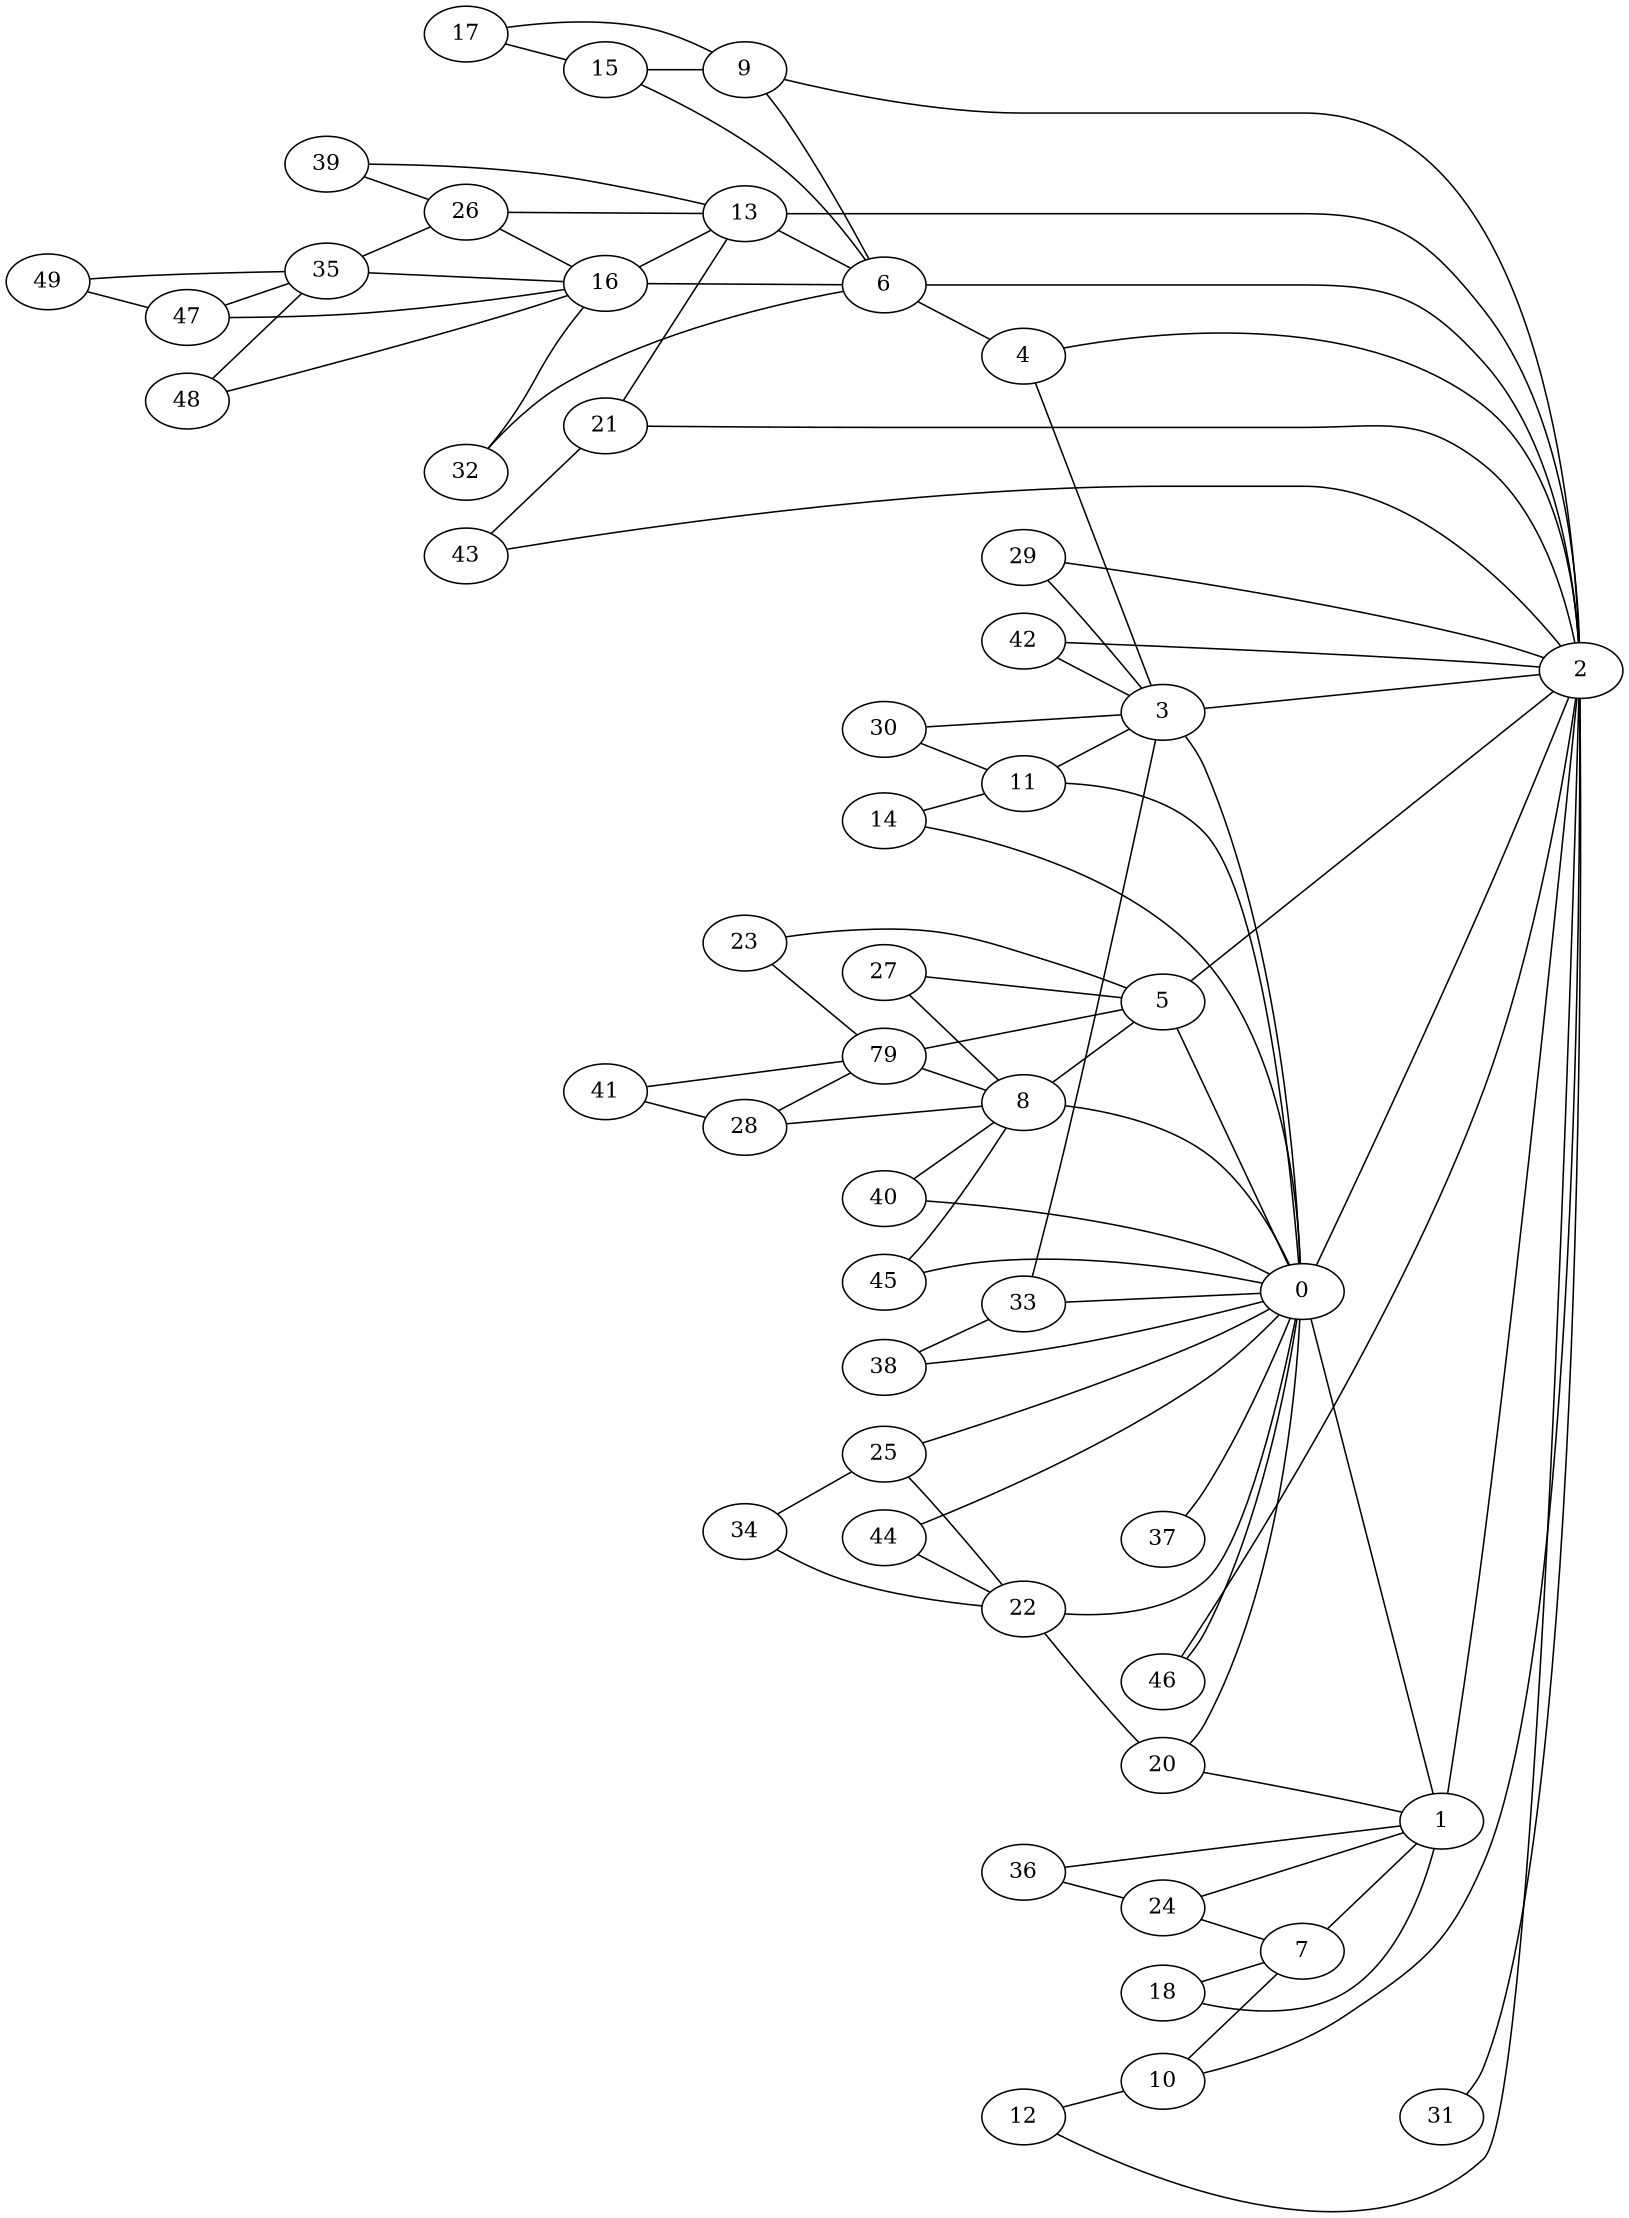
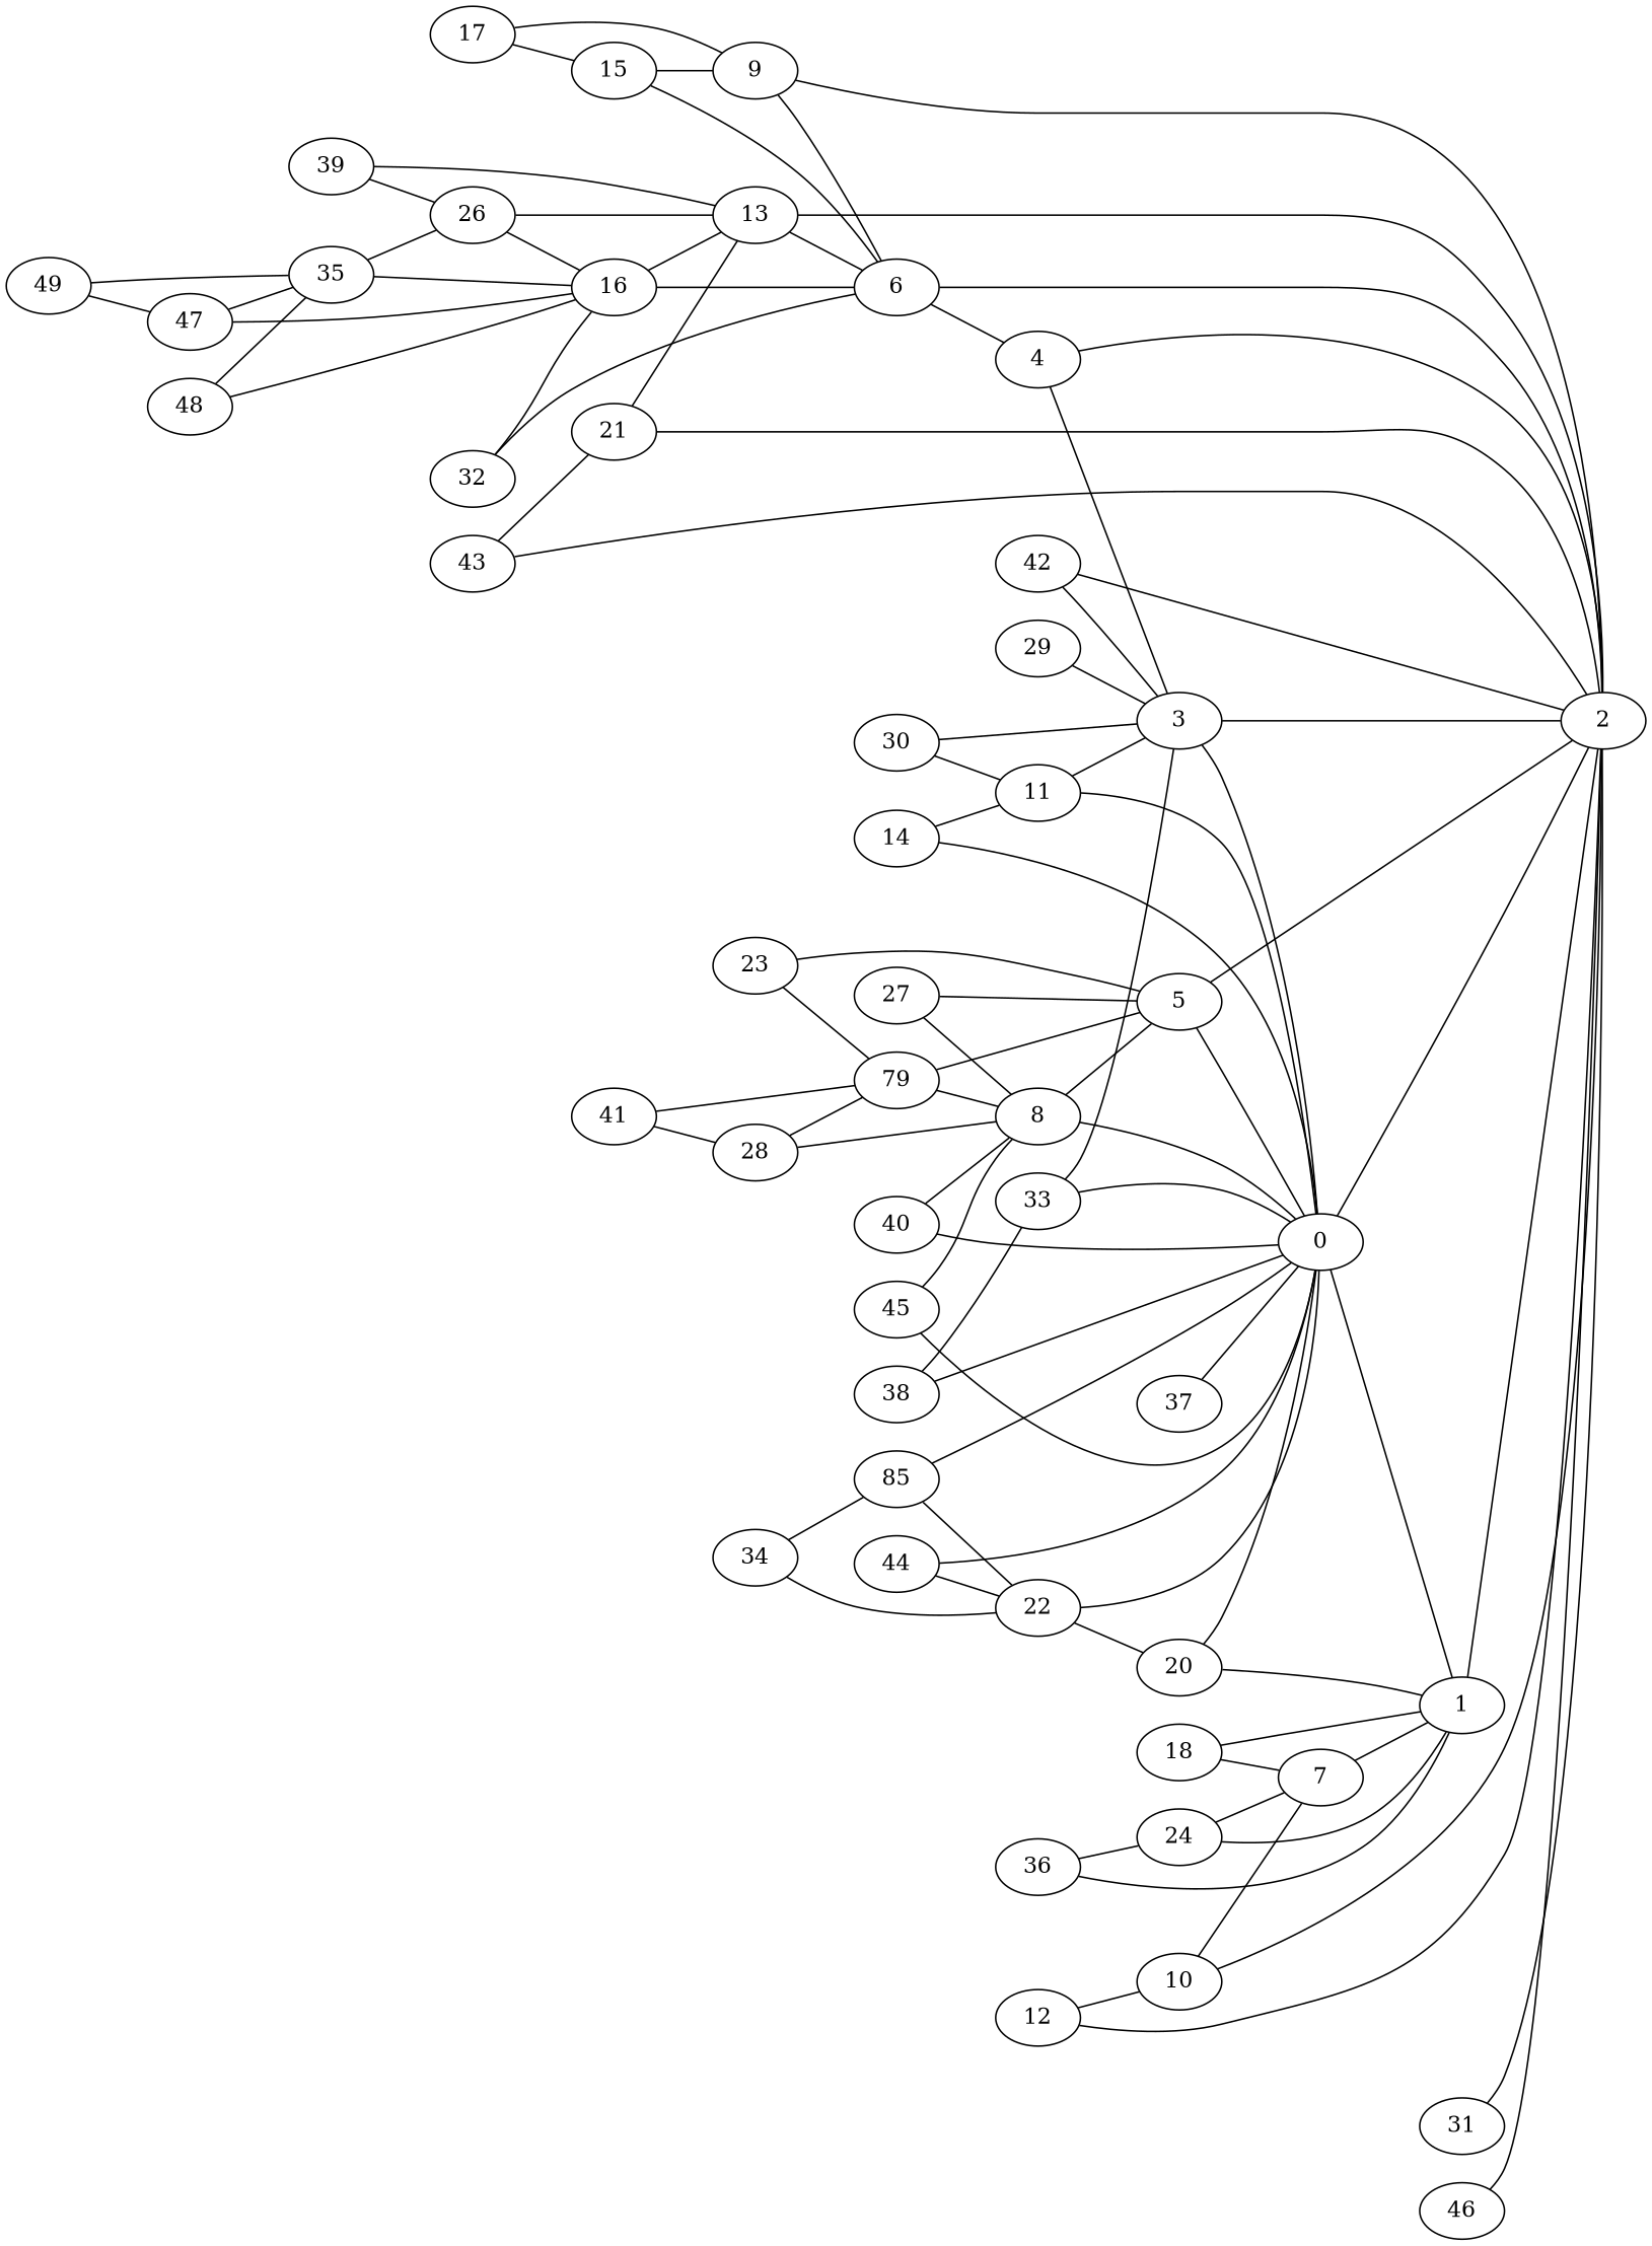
  graph {
    rankdir=LR
    0
    1
    2
    3
    4
    5
    6
    7
    8
    9
    10
    11
    12
    13
    14
    15
    16
    17
    18
    n20 [label=79]
    20
    21
    22
    23
    24
-   25
+   25 [label=85]
    26
    27
    28
    29
    30
    31
    32
    33
    34
    35
    36
    37
    38
    39
    40
    41
    42
    43
    44
    45
    46
    47
    48
    49
    0 -- 1
    1 -- 2
    2 -- 0
    3 -- 0
    3 -- 2
    4 -- 2
    4 -- 3
    5 -- 0
    5 -- 2
    6 -- 2
    6 -- 4
    7 -- 1
    8 -- 0
    8 -- 5
    9 -- 2
    9 -- 6
    10 -- 2
    10 -- 7
    11 -- 0
    11 -- 3
    12 -- 2
    12 -- 10
    13 -- 2
    13 -- 6
    14 -- 0
    14 -- 11
    15 -- 6
    15 -- 9
    16 -- 6
    16 -- 13
    17 -- 9
    17 -- 15
    18 -- 1
    18 -- 7
    n20 -- 5
    n20 -- 8
    20 -- 0
    20 -- 1
    21 -- 2
    21 -- 13
    22 -- 0
    22 -- 20
    23 -- 5
    23 -- n20
    24 -- 1
    24 -- 7
    25 -- 0
    25 -- 22
    26 -- 13
    26 -- 16
    27 -- 5
    27 -- 8
    28 -- 8
    28 -- n20
-   29 -- 2
    29 -- 3
    30 -- 3
    30 -- 11
    31 -- 2
    32 -- 6
    32 -- 16
    33 -- 0
    33 -- 3
    34 -- 22
    34 -- 25
    35 -- 16
    35 -- 26
    36 -- 1
    36 -- 24
    37 -- 0
    38 -- 0
    38 -- 33
    39 -- 13
    39 -- 26
    40 -- 0
    40 -- 8
    41 -- n20
    41 -- 28
    42 -- 2
    42 -- 3
    43 -- 2
    43 -- 21
    44 -- 0
    44 -- 22
    45 -- 0
    45 -- 8
-   46 -- 0
    46 -- 2
    47 -- 16
    47 -- 35
    48 -- 16
    48 -- 35
    49 -- 35
    49 -- 47
  }
